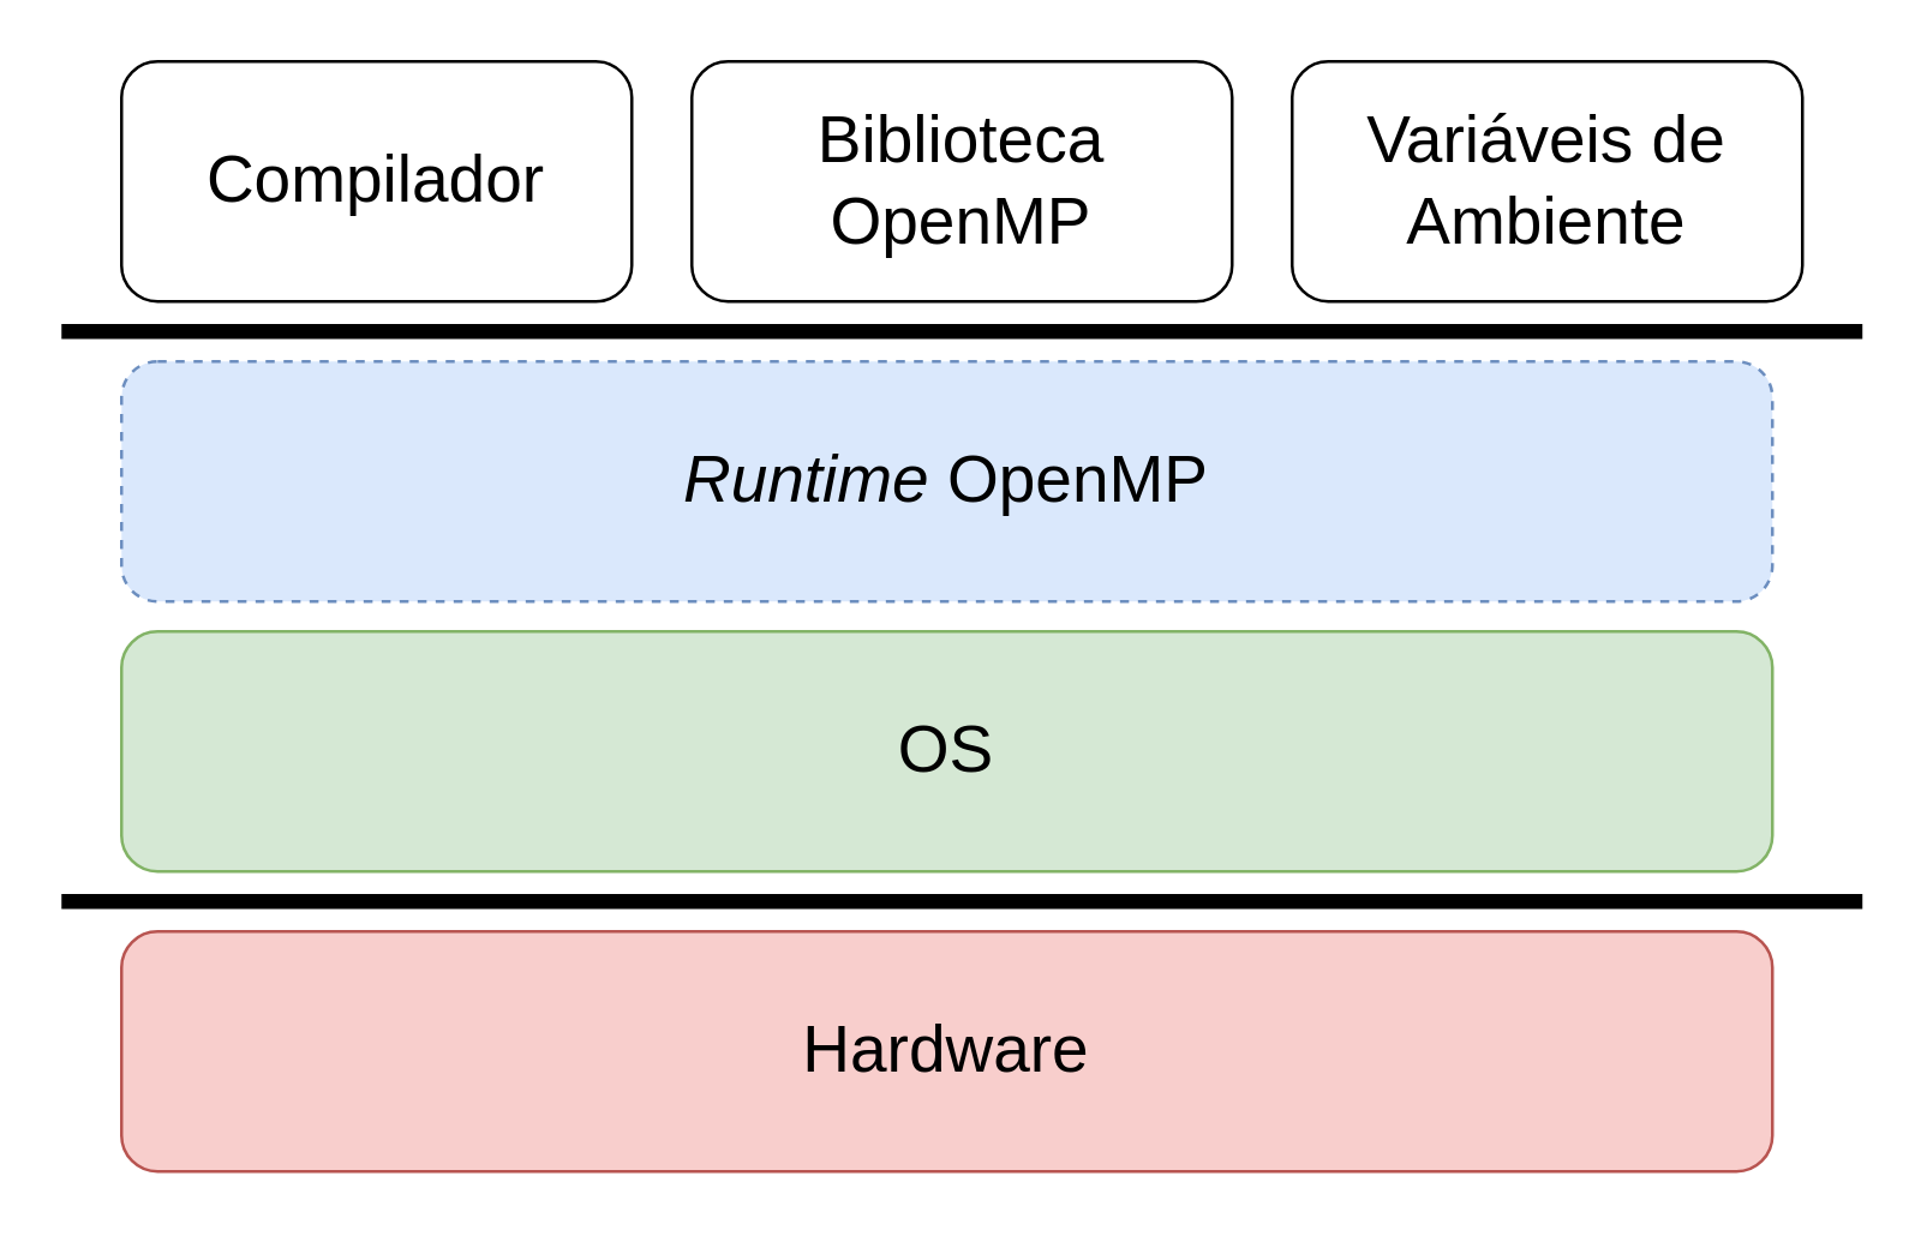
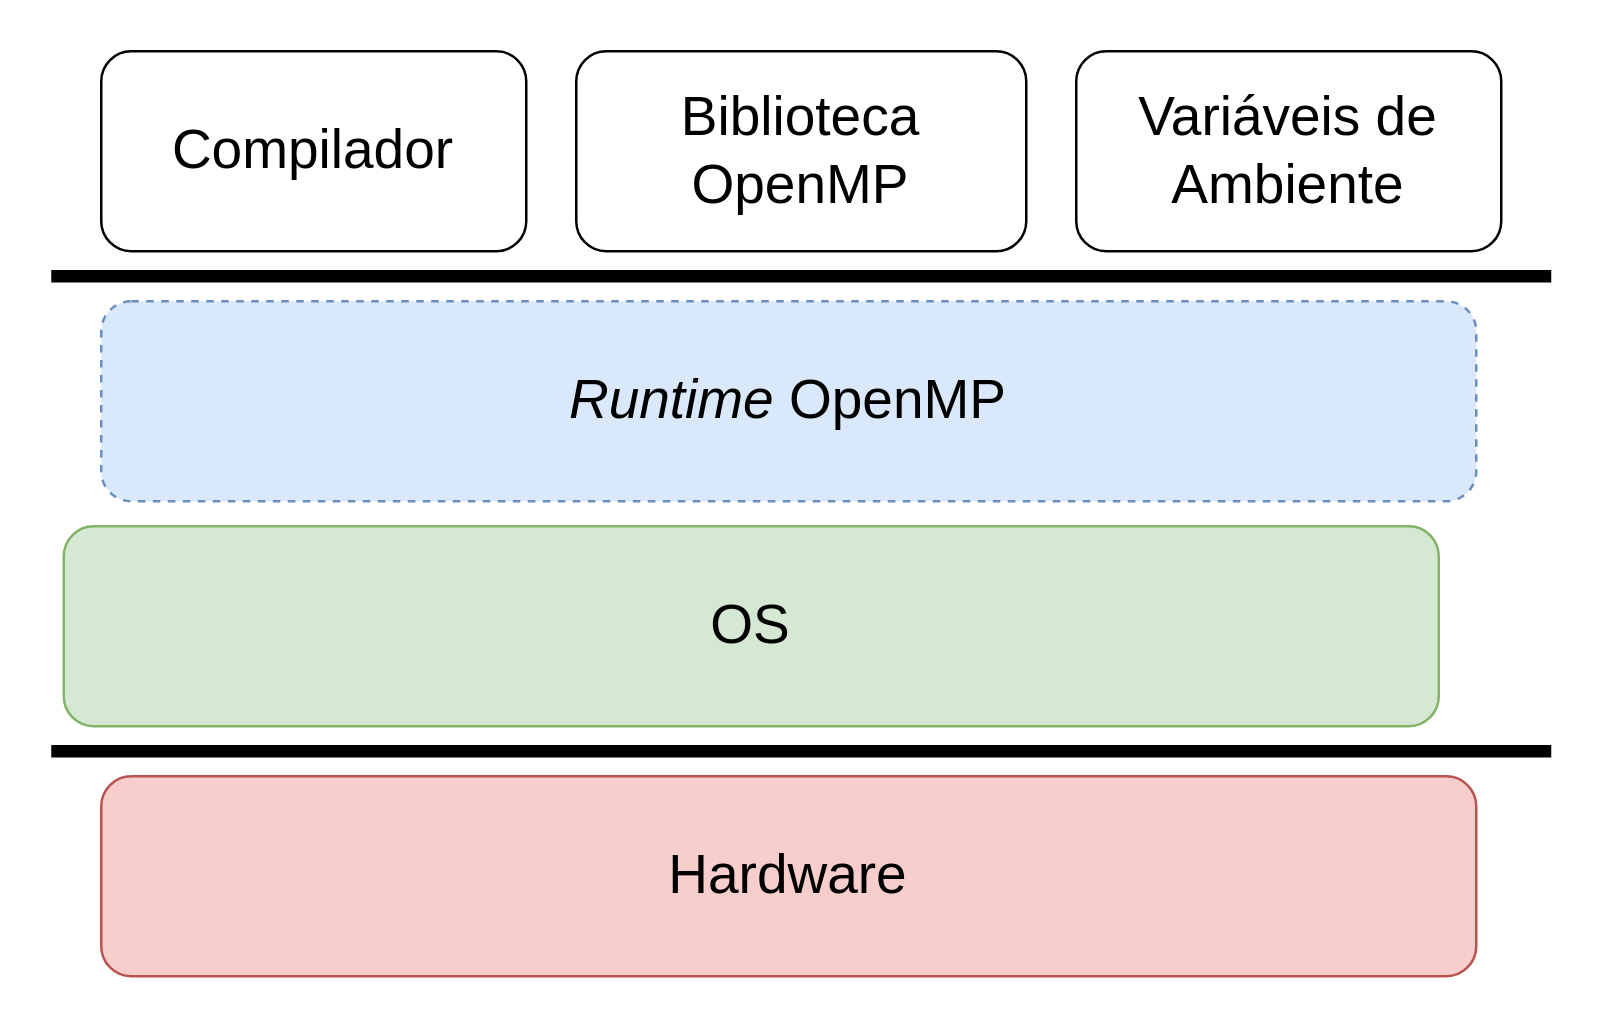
  <mxCell id="0" />
  <mxCell id="1" parent="0" />
  <mxCell id="2" value="&lt;font style=&quot;font-size: 22px;&quot;&gt;Compilador&lt;/font&gt;" style="rounded=1;whiteSpace=wrap;html=1;fontSize=14;" parent="1" vertex="1"><mxGeometry x="40" y="20" width="170" height="80" as="geometry" /></mxCell>
  <mxCell id="3" value="&lt;font style=&quot;font-size: 22px;&quot;&gt;Biblioteca OpenMP&lt;/font&gt;" style="rounded=1;whiteSpace=wrap;html=1;fontSize=14;" parent="1" vertex="1"><mxGeometry x="230" y="20" width="180" height="80" as="geometry" /></mxCell>
  <mxCell id="4" value="Variáveis de Ambiente" style="rounded=1;whiteSpace=wrap;html=1;fontSize=22;" parent="1" vertex="1"><mxGeometry x="430" y="20" width="170" height="80" as="geometry" /></mxCell>
  <mxCell id="5" value="" style="endArrow=none;html=1;rounded=0;strokeWidth=5;" parent="1" edge="1"><mxGeometry width="50" height="50" relative="1" as="geometry"><mxPoint x="20" y="110" as="sourcePoint" /><mxPoint x="620" y="110" as="targetPoint" /></mxGeometry></mxCell>
  <mxCell id="6" value="&lt;font&gt;&lt;i&gt;Runtime&lt;/i&gt;&lt;/font&gt;&lt;font&gt;&amp;nbsp;OpenMP&lt;/font&gt;" style="rounded=1;whiteSpace=wrap;html=1;fillColor=#dae8fc;strokeColor=#6c8ebf;fontSize=22;dashed=1;" parent="1" vertex="1"><mxGeometry x="40" y="120" width="550" height="80" as="geometry" /></mxCell>
- <mxCell id="7" value="&lt;font&gt;OS&lt;/font&gt;" style="rounded=1;whiteSpace=wrap;html=1;fillColor=#d5e8d4;strokeColor=#82b366;fontSize=22;" parent="1" vertex="1"><mxGeometry x="40" y="210" width="550" height="80" as="geometry" /></mxCell>
+ <mxCell id="7" value="&lt;font&gt;OS&lt;/font&gt;" style="rounded=1;whiteSpace=wrap;html=1;fillColor=#d5e8d4;strokeColor=#82b366;fontSize=22;" parent="1" vertex="1"><mxGeometry x="25" y="210" width="550" height="80" as="geometry" /></mxCell>
  <mxCell id="8" value="" style="endArrow=none;html=1;rounded=0;strokeWidth=5;" parent="1" edge="1"><mxGeometry width="50" height="50" relative="1" as="geometry"><mxPoint x="20" y="300" as="sourcePoint" /><mxPoint x="620" y="300" as="targetPoint" /></mxGeometry></mxCell>
  <mxCell id="9" value="&lt;font style=&quot;font-size: 22px;&quot;&gt;Hardware&lt;/font&gt;" style="rounded=1;whiteSpace=wrap;html=1;fillColor=#f8cecc;strokeColor=#b85450;" parent="1" vertex="1"><mxGeometry x="40" y="310" width="550" height="80" as="geometry" /></mxCell>
